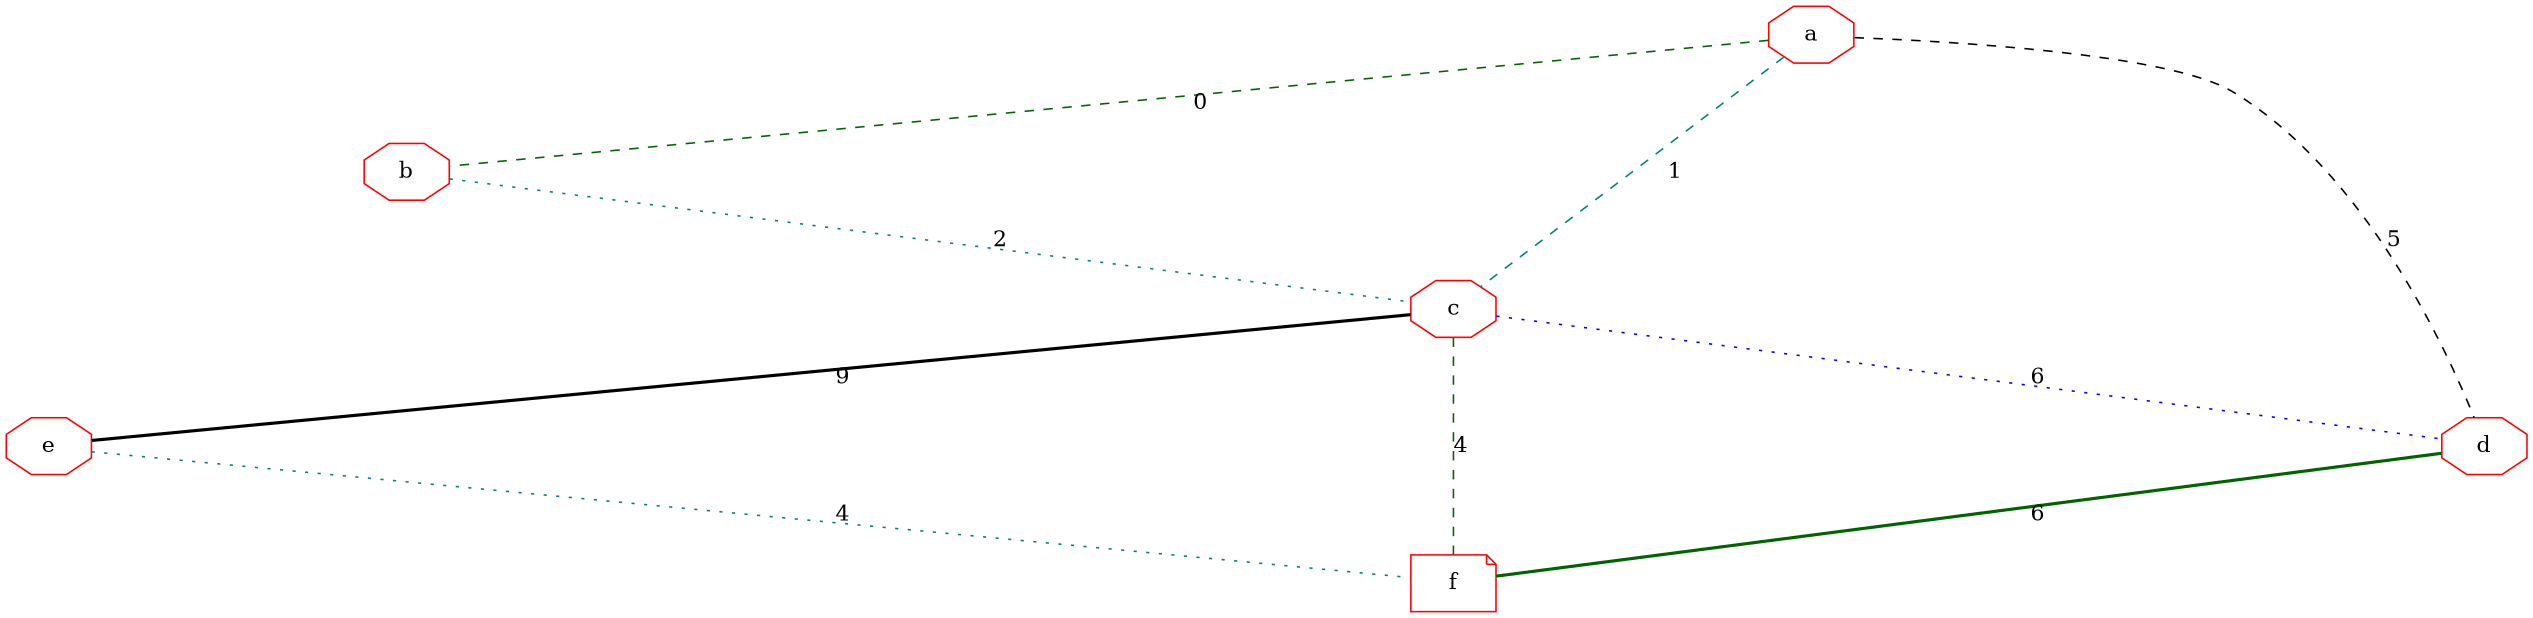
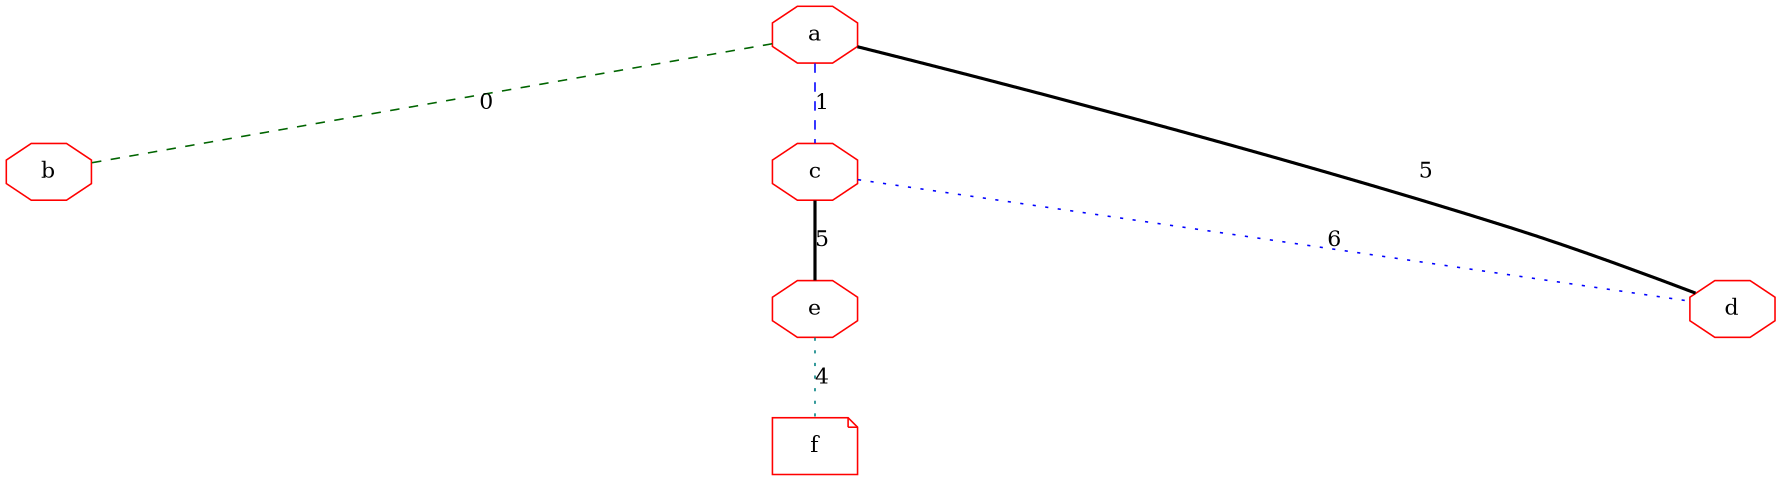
  digraph {
    nodesep=6.0
    splines=true
    node [color=red shape=octagon]
    edge [color=darkgreen dir=none style=dashed]
    a
    b
    c
    d
    e
    f [shape=note]
    a -> b [label=0]
-   a -> c [color=teal label=1]
-   a -> d [color=black label=5]
-   b -> c [color=teal label=2 style=dotted]
+   a -> c [color=blue label=1]
+   a -> d [color=black label=5 style=bold]
    c -> d [color=blue label=6 style=dotted]
-   c -> e [color=black label=9 style=bold]
-   c -> f [label=4]
-   d -> f [label=6 style=bold]
+   c -> e [color=black label=5 style=bold]
    e -> f [color=teal label=4 style=dotted]
  }
